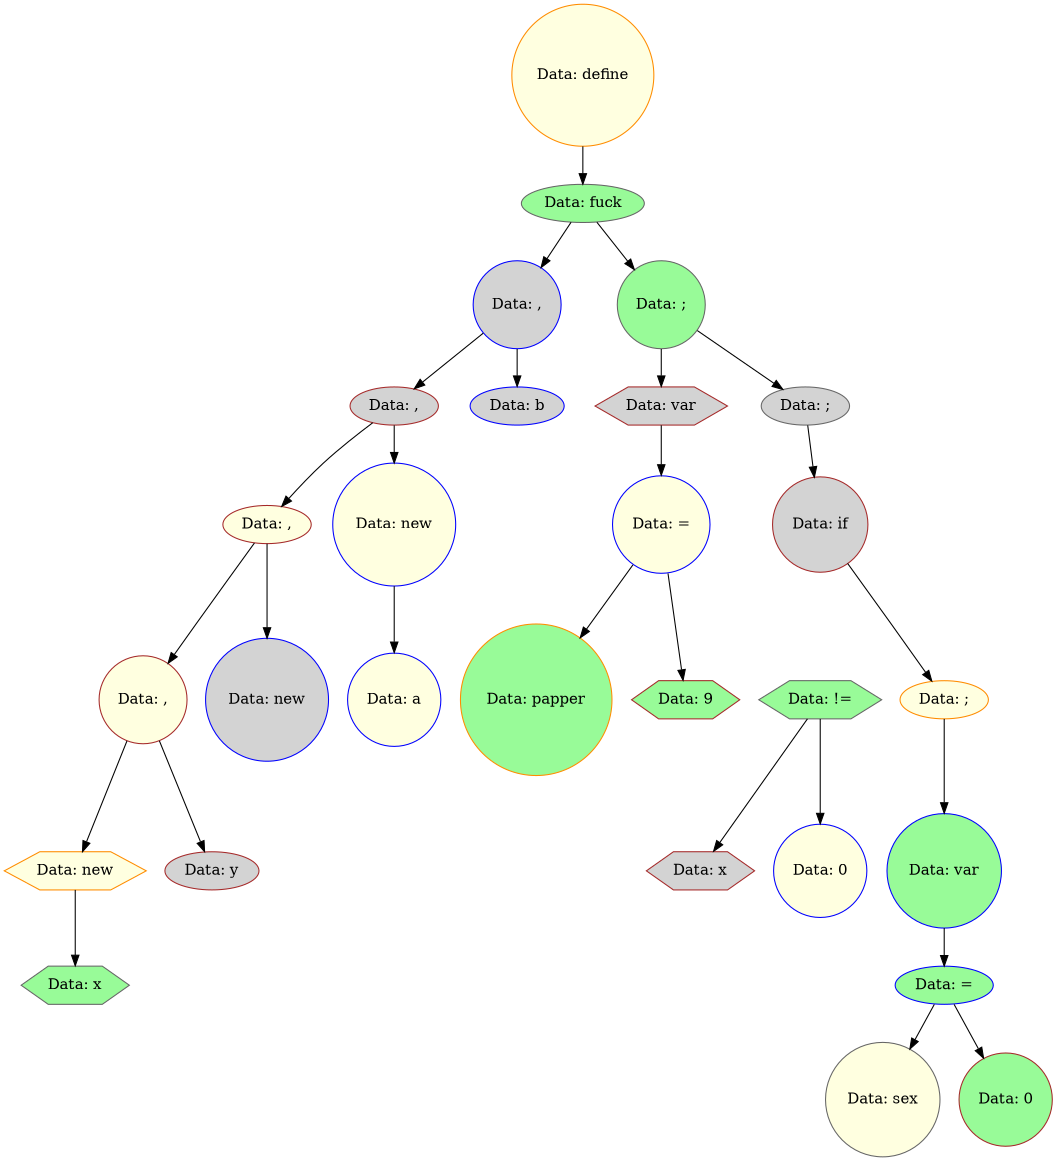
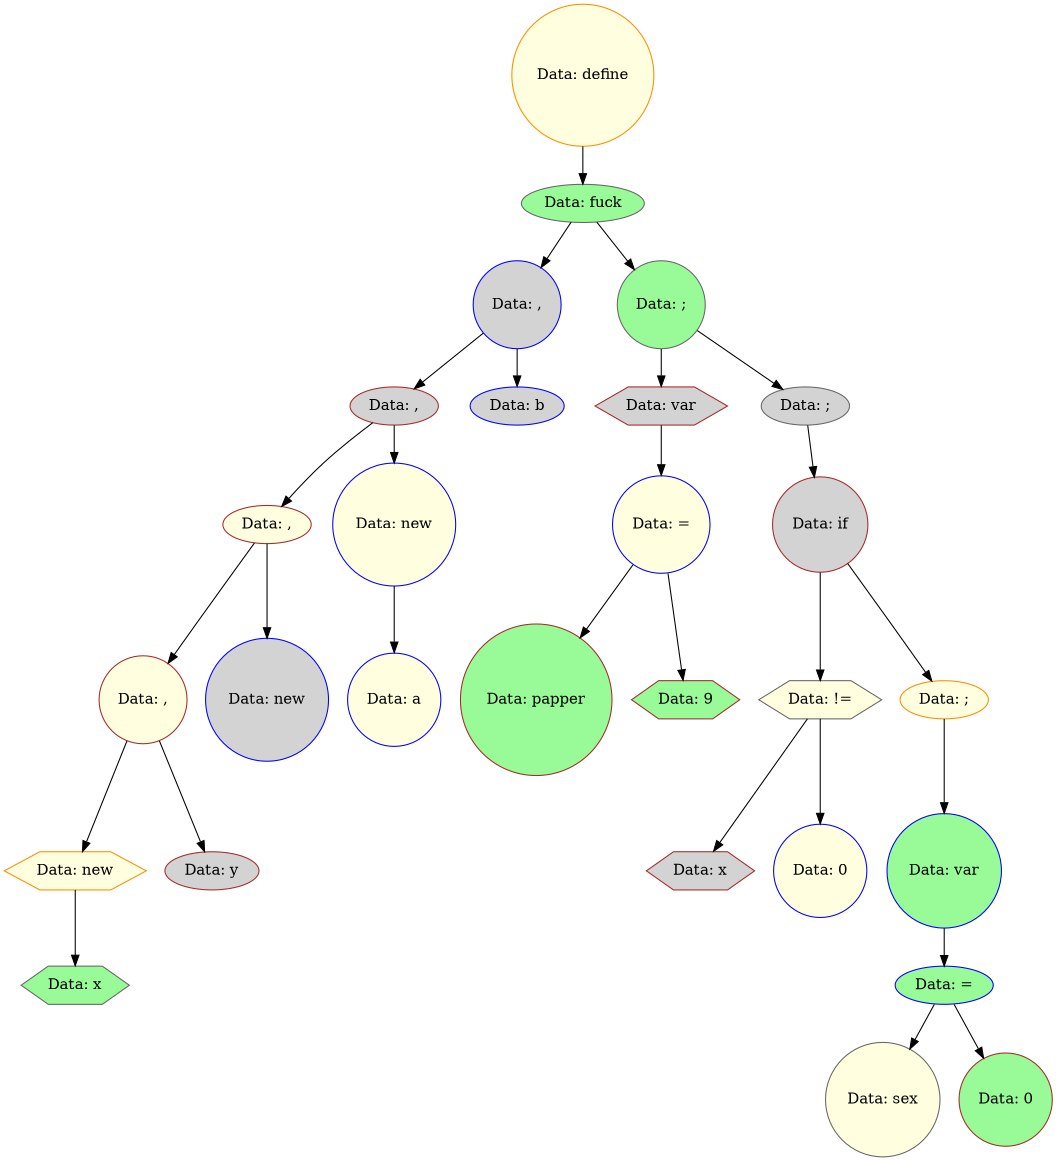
  digraph {
    node [color=brown fillcolor=lightyellow shape=circle style=filled]
    n1 [color=darkorange label="Data: define"]
    n2 [color=gray40 fillcolor=palegreen label="Data: fuck" shape=ellipse]
    n3 [color=blue fillcolor=lightgrey label="Data: ,"]
    n4 [color=gray40 fillcolor=palegreen label="Data: ;"]
    n5 [fillcolor=lightgrey label="Data: ," shape=ellipse]
    n6 [color=blue fillcolor=lightgrey label="Data: b" shape=ellipse]
    n7 [fillcolor=lightgrey label="Data: var" shape=hexagon]
    n8 [color=gray40 fillcolor=lightgrey label="Data: ;" shape=ellipse]
    n9 [label="Data: ," shape=ellipse]
    n10 [color=blue label="Data: new"]
    n11 [label="Data: ,"]
    n12 [color=blue fillcolor=lightgrey label="Data: new"]
    n13 [color=blue label="Data: a"]
    n14 [color=darkorange label="Data: new" shape=hexagon]
    n15 [fillcolor=lightgrey label="Data: y" shape=ellipse]
    n16 [color=gray40 fillcolor=palegreen label="Data: x" shape=hexagon]
    n17 [color=blue label="Data: ="]
    n18 [fillcolor=lightgrey label="Data: if"]
-   n19 [color=darkorange fillcolor=palegreen label="Data: papper"]
+   n19 [fillcolor=palegreen label="Data: papper"]
    n20 [fillcolor=palegreen label="Data: 9" shape=hexagon]
-   n21 [color=gray40 fillcolor=palegreen label="Data: !=" shape=hexagon]
+   n21 [color=gray40 label="Data: !=" shape=hexagon]
    n22 [color=darkorange label="Data: ;" shape=ellipse]
    n23 [fillcolor=lightgrey label="Data: x" shape=hexagon]
    n24 [color=blue label="Data: 0"]
    n25 [color=blue fillcolor=palegreen label="Data: var"]
    n26 [color=blue fillcolor=palegreen label="Data: =" shape=ellipse]
    n27 [color=gray40 label="Data: sex"]
    n28 [fillcolor=palegreen label="Data: 0"]
    n1 -> n2
    n2 -> n3
    n2 -> n4
    n3 -> n5
    n3 -> n6
    n4 -> n7
    n4 -> n8
    n5 -> n9
    n5 -> n10
    n7 -> n17
    n8 -> n18
    n9 -> n11
    n9 -> n12
    n10 -> n13
    n11 -> n14
    n11 -> n15
    n14 -> n16
    n17 -> n19
    n17 -> n20
+   n18 -> n21
    n18 -> n22
    n21 -> n23
    n21 -> n24
    n22 -> n25
    n25 -> n26
    n26 -> n27
    n26 -> n28
  }
